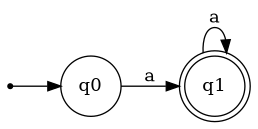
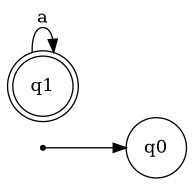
  digraph {
    rankdir=LR
    q0 [shape=circle]
    q1 [shape=doublecircle]
    start [shape=point]
-   q0 -> q1 [label=a]
    q1 -> q1 [label=a]
    start -> q0
  }
